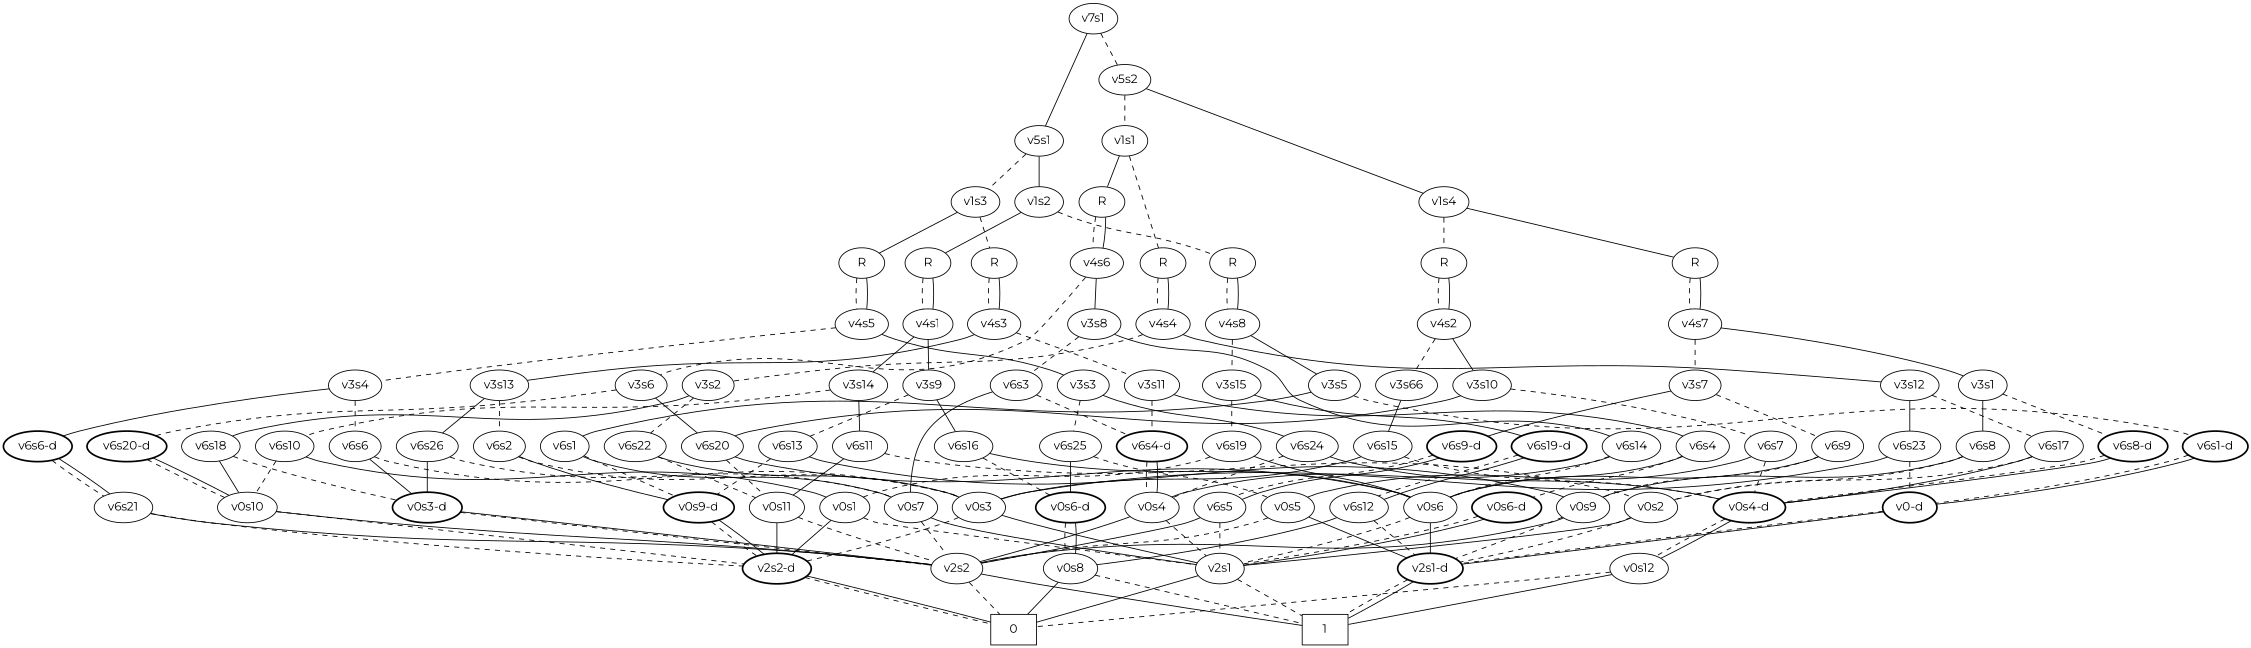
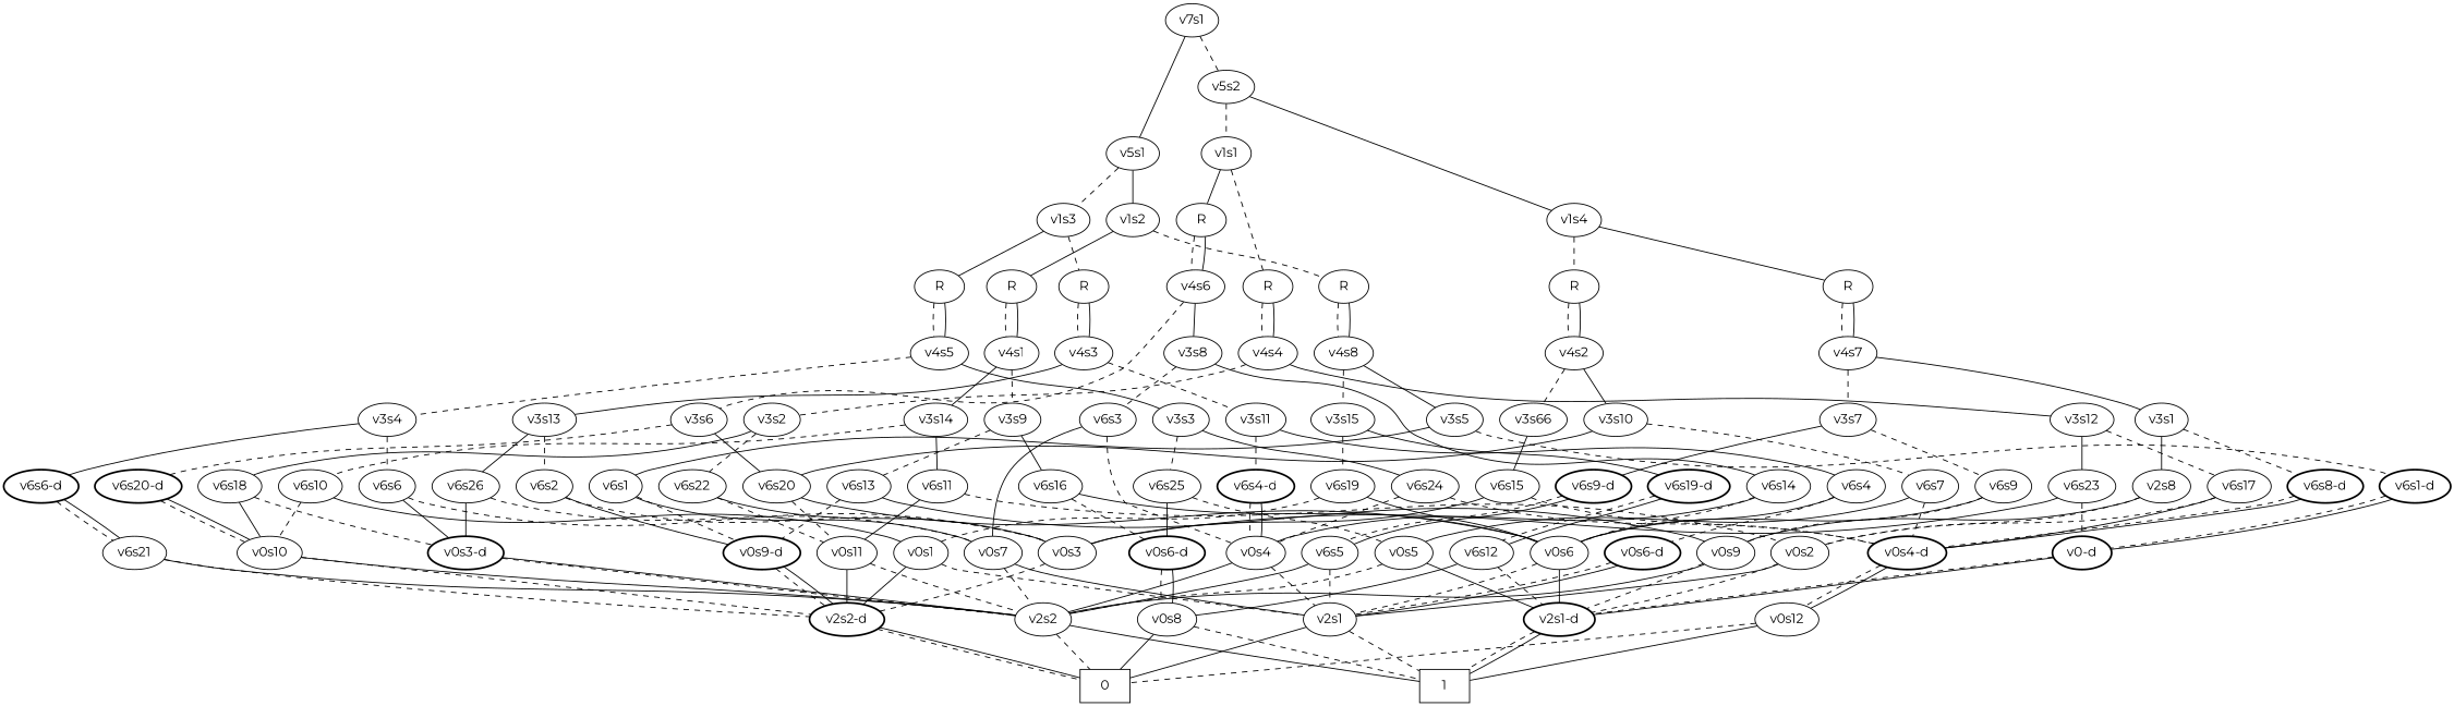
  graph {
    fontname=Montserrat
    node [fontname=Montserrat]
    edge [fontname=Montserrat style=solid]
    n1 [label=v7s1]
    n2 [label=v5s1]
    n3 [label=v5s2]
    n4 [label=v1s2]
    n5 [label=v1s3]
    n6 [label=v1s4]
    n7 [label=v1s1]
    n8 [label=R]
    n9 [label=R]
    n10 [label=R]
    n11 [label=R]
    n12 [label=R]
    n13 [label=R]
    n14 [label=R]
    n15 [label=R]
    n16 [label=v4s1]
    n17 [label=v4s8]
    n18 [label=v4s5]
    n19 [label=v4s3]
    n20 [label=v3s14]
    n21 [label=v3s9]
    n22 [label=v3s5]
    n23 [label=v3s15]
    n24 [label=v6s11]
    n25 [label=v6s10]
    n26 [label=v6s16]
    n27 [label=v6s13]
    n28 [label=v0s11]
    n29 [label=v0s2]
    n30 [label=v0s1]
    n31 [label=v0s10]
    n32 [label=v0s6]
    n33 [label="v0s6-d" style=bold]
    n34 [label=v0s9]
    n35 [label="v0s9-d" style=bold]
    n36 [label="v2s2-d" style=bold]
    n37 [label=v2s2]
    n38 [label=v2s1]
    n39 [label="v2s1-d" style=bold]
    n40 [label=0 shape=box]
    n41 [label=1 shape=box]
    n42 [label=v0s8]
    n43 [label=v6s1]
    n44 [label="v6s1-d" style=bold]
    n45 [label="v6s19-d" style=bold]
    n46 [label=v6s19]
    n47 [label=v0s7]
    n48 [label="v0-d" style=bold]
    n49 [label=v6s12]
    n50 [label=v3s3]
    n51 [label=v3s4]
    n52 [label=v3s13]
    n53 [label=v3s11]
    n54 [label=v6s24]
    n55 [label=v6s25]
    n56 [label="v6s6-d" style=bold]
    n57 [label=v6s6]
    n58 [label="v0s4-d" style=bold]
    n59 [label=v0s4]
    n60 [label=v0s5]
    n61 [label=v6s21]
    n62 [label="v0s3-d" style=bold]
    n63 [label=v0s3]
    n64 [label=v0s12]
    n65 [label=v6s26]
    n66 [label=v6s2]
    n67 [label=v6s4]
    n68 [label="v6s4-d" style=bold]
    n69 [label="v0s6-d" style=bold]
    n70 [label=v4s7]
    n71 [label=v4s2]
    n72 [label=v4s6]
    n73 [label=v4s4]
    n74 [label=v3s1]
    n75 [label=v3s7]
    n76 [label=v3s10]
    n77 [label=v3s66]
-   n78 [label=v6s8]
+   n78 [label=v2s8]
    n79 [label="v6s8-d" style=bold]
    n80 [label="v6s9-d" style=bold]
    n81 [label=v6s9]
    n82 [label=v6s5]
    n83 [label=v6s20]
    n84 [label=v6s7]
    n85 [label=v6s15]
    n86 [label=v3s8]
    n87 [label=v3s6]
    n88 [label=v3s12]
    n89 [label=v3s2]
    n90 [label=v6s14]
    n91 [label=v6s3]
    n92 [label="v6s20-d" style=bold]
    n93 [label=v6s23]
    n94 [label=v6s17]
    n95 [label=v6s18]
    n96 [label=v6s22]
    n1 -- n2
    n1 -- n3 [style=dashed]
    n2 -- n4
    n2 -- n5 [style=dashed]
    n3 -- n6
    n3 -- n7 [style=dashed]
    n4 -- n8
    n4 -- n9 [style=dashed]
    n5 -- n10
    n5 -- n11 [style=dashed]
    n6 -- n12
    n6 -- n13 [style=dashed]
    n7 -- n14
    n7 -- n15 [style=dashed]
    n8 -- n16 [style=dashed]
    n8 -- n16
    n9 -- n17 [style=dashed]
    n9 -- n17
    n10 -- n18 [style=dashed]
    n10 -- n18
    n11 -- n19 [style=dashed]
    n11 -- n19
    n12 -- n70 [style=dashed]
    n12 -- n70
    n13 -- n71 [style=dashed]
    n13 -- n71
    n14 -- n72 [style=dashed]
    n14 -- n72
    n15 -- n73 [style=dashed]
    n15 -- n73
    n16 -- n20
-   n16 -- n21
+   n16 -- n21 [style=dashed]
    n17 -- n22
    n17 -- n23 [style=dashed]
    n18 -- n50
    n18 -- n51 [style=dashed]
    n19 -- n52
    n19 -- n53 [style=dashed]
    n20 -- n24
    n20 -- n25 [style=dashed]
    n21 -- n26
    n21 -- n27 [style=dashed]
    n22 -- n43
    n22 -- n44 [style=dashed]
    n23 -- n45
    n23 -- n46 [style=dashed]
    n24 -- n28
    n24 -- n29 [style=dashed]
    n25 -- n30
    n25 -- n31 [style=dashed]
    n26 -- n32
    n26 -- n33 [style=dashed]
    n27 -- n34
    n27 -- n35 [style=dashed]
    n28 -- n36
    n28 -- n37 [style=dashed]
    n29 -- n38
    n29 -- n39 [style=dashed]
    n30 -- n36
    n30 -- n38 [style=dashed]
    n31 -- n36 [style=dashed]
    n31 -- n37
    n32 -- n38 [style=dashed]
    n32 -- n39
    n33 -- n42 [style=dashed]
    n33 -- n42
    n34 -- n37
    n34 -- n39 [style=dashed]
    n35 -- n36 [style=dashed]
    n35 -- n36
    n36 -- n40 [style=dashed]
    n36 -- n40
    n37 -- n40 [style=dashed]
    n37 -- n41
    n38 -- n40
    n38 -- n41 [style=dashed]
    n39 -- n41 [style=dashed]
    n39 -- n41
    n42 -- n40
    n42 -- n41 [style=dashed]
    n43 -- n35 [style=dashed]
    n43 -- n47
    n44 -- n48 [style=dashed]
    n44 -- n48
    n45 -- n49 [style=dashed]
    n45 -- n49
    n46 -- n30 [style=dashed]
    n46 -- n32
    n47 -- n37 [style=dashed]
    n47 -- n38
    n48 -- n39 [style=dashed]
    n48 -- n39
    n49 -- n39 [style=dashed]
    n49 -- n42
    n50 -- n54
    n50 -- n55 [style=dashed]
    n51 -- n56
    n51 -- n57 [style=dashed]
    n52 -- n65
    n52 -- n66 [style=dashed]
    n53 -- n67
    n53 -- n68 [style=dashed]
-   n54 -- n58
+   n54 -- n58 [style=dashed]
    n54 -- n59 [style=dashed]
    n55 -- n33
    n55 -- n60 [style=dashed]
    n56 -- n61 [style=dashed]
    n56 -- n61
    n57 -- n62
    n57 -- n63 [style=dashed]
    n58 -- n64 [style=dashed]
    n58 -- n64
    n59 -- n37
    n59 -- n38 [style=dashed]
    n60 -- n37 [style=dashed]
    n60 -- n39
    n61 -- n36 [style=dashed]
    n61 -- n37
    n62 -- n37 [style=dashed]
    n62 -- n37
    n63 -- n36 [style=dashed]
-   n63 -- n38
    n64 -- n40 [style=dashed]
    n64 -- n41
    n65 -- n47 [style=dashed]
    n65 -- n62
    n66 -- n35
    n66 -- n63 [style=dashed]
    n67 -- n32
    n67 -- n69 [style=dashed]
    n68 -- n59 [style=dashed]
    n68 -- n59
    n69 -- n38 [style=dashed]
    n69 -- n38
    n70 -- n74
    n70 -- n75 [style=dashed]
    n71 -- n76
    n71 -- n77 [style=dashed]
    n72 -- n86
    n72 -- n87 [style=dashed]
    n73 -- n88
    n73 -- n89 [style=dashed]
    n74 -- n78
    n74 -- n79 [style=dashed]
    n75 -- n80
    n75 -- n81 [style=dashed]
    n76 -- n83
    n76 -- n84 [style=dashed]
    n77 -- n85
    n78 -- n29 [style=dashed]
    n78 -- n34
    n79 -- n58 [style=dashed]
    n79 -- n58
    n80 -- n82 [style=dashed]
    n80 -- n82
    n81 -- n32
    n81 -- n34 [style=dashed]
    n82 -- n37
    n82 -- n38 [style=dashed]
    n83 -- n28 [style=dashed]
    n83 -- n32
    n84 -- n58 [style=dashed]
    n84 -- n60
    n85 -- n58 [style=dashed]
    n85 -- n63
    n86 -- n90
    n86 -- n91 [style=dashed]
    n87 -- n83
    n87 -- n92 [style=dashed]
    n88 -- n93
    n88 -- n94 [style=dashed]
    n89 -- n95
    n89 -- n96 [style=dashed]
    n90 -- n32 [style=dashed]
    n90 -- n59
    n91 -- n47
-   n91 -- n68 [style=dashed]
+   n91 -- n59 [style=dashed]
    n92 -- n31 [style=dashed]
    n92 -- n31
    n93 -- n48 [style=dashed]
    n93 -- n63
    n94 -- n29 [style=dashed]
    n94 -- n58
    n95 -- n31
    n95 -- n62 [style=dashed]
    n96 -- n28 [style=dashed]
    n96 -- n63
  }
